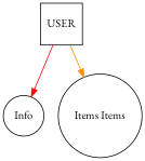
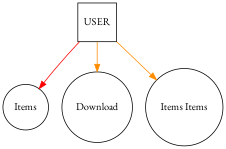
  digraph {
    fontname="EB Garamond"
    node [fontname="EB Garamond" shape=circle]
    edge [color=darkorange fontname="EB Garamond"]
    n1 [label=USER shape=square]
-   n2 [label=Info]
+   n2 [label=Items]
+   n3 [label=Download]
    n4 [label="Items Items"]
    n1 -> n2 [color=red]
+   n1 -> n3
    n1 -> n4
  }
